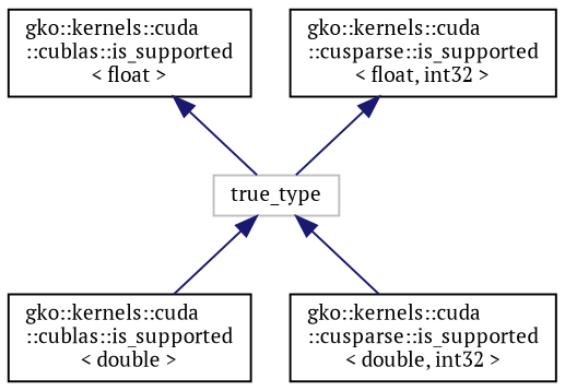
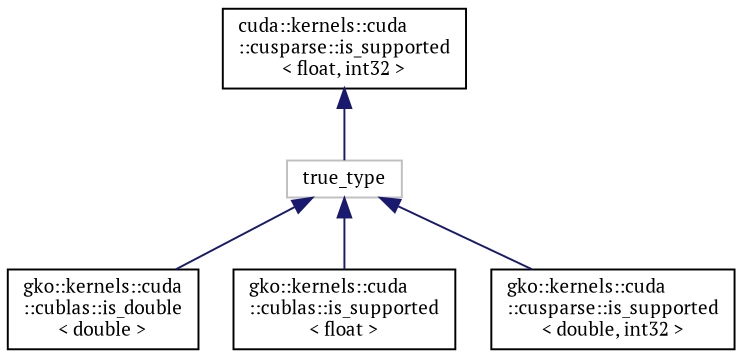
  digraph {
    fontname="PT Serif"
    rankdir=TB
    node [color=black fillcolor=white fontname="PT Serif" fontsize=10 shape=record style=filled]
    edge [color=midnightblue dir=back fontname="PT Serif" fontsize=10 labelfontname=Helvetica labelfontsize=10 style=solid]
    n1 [color=grey75 height=0.2 label=true_type width=0.4]
-   n2 [height=0.2 label="gko::kernels::cuda\l::cublas::is_supported\l\< double \>" width=0.4]
+   n2 [height=0.2 label="gko::kernels::cuda\l::cublas::is_double\l\< double \>" width=0.4]
    n3 [height=0.2 label="gko::kernels::cuda\l::cublas::is_supported\l\< float \>" width=0.4]
    n4 [height=0.2 label="gko::kernels::cuda\l::cusparse::is_supported\l\< double, int32 \>" width=0.4]
-   n5 [height=0.2 label="gko::kernels::cuda\l::cusparse::is_supported\l\< float, int32 \>" width=0.4]
+   n5 [height=0.2 label="cuda::kernels::cuda\l::cusparse::is_supported\l\< float, int32 \>" width=0.4]
    n1 -> n2
-   n3 -> n1
+   n1 -> n3
    n1 -> n4
    n5 -> n1
  }
